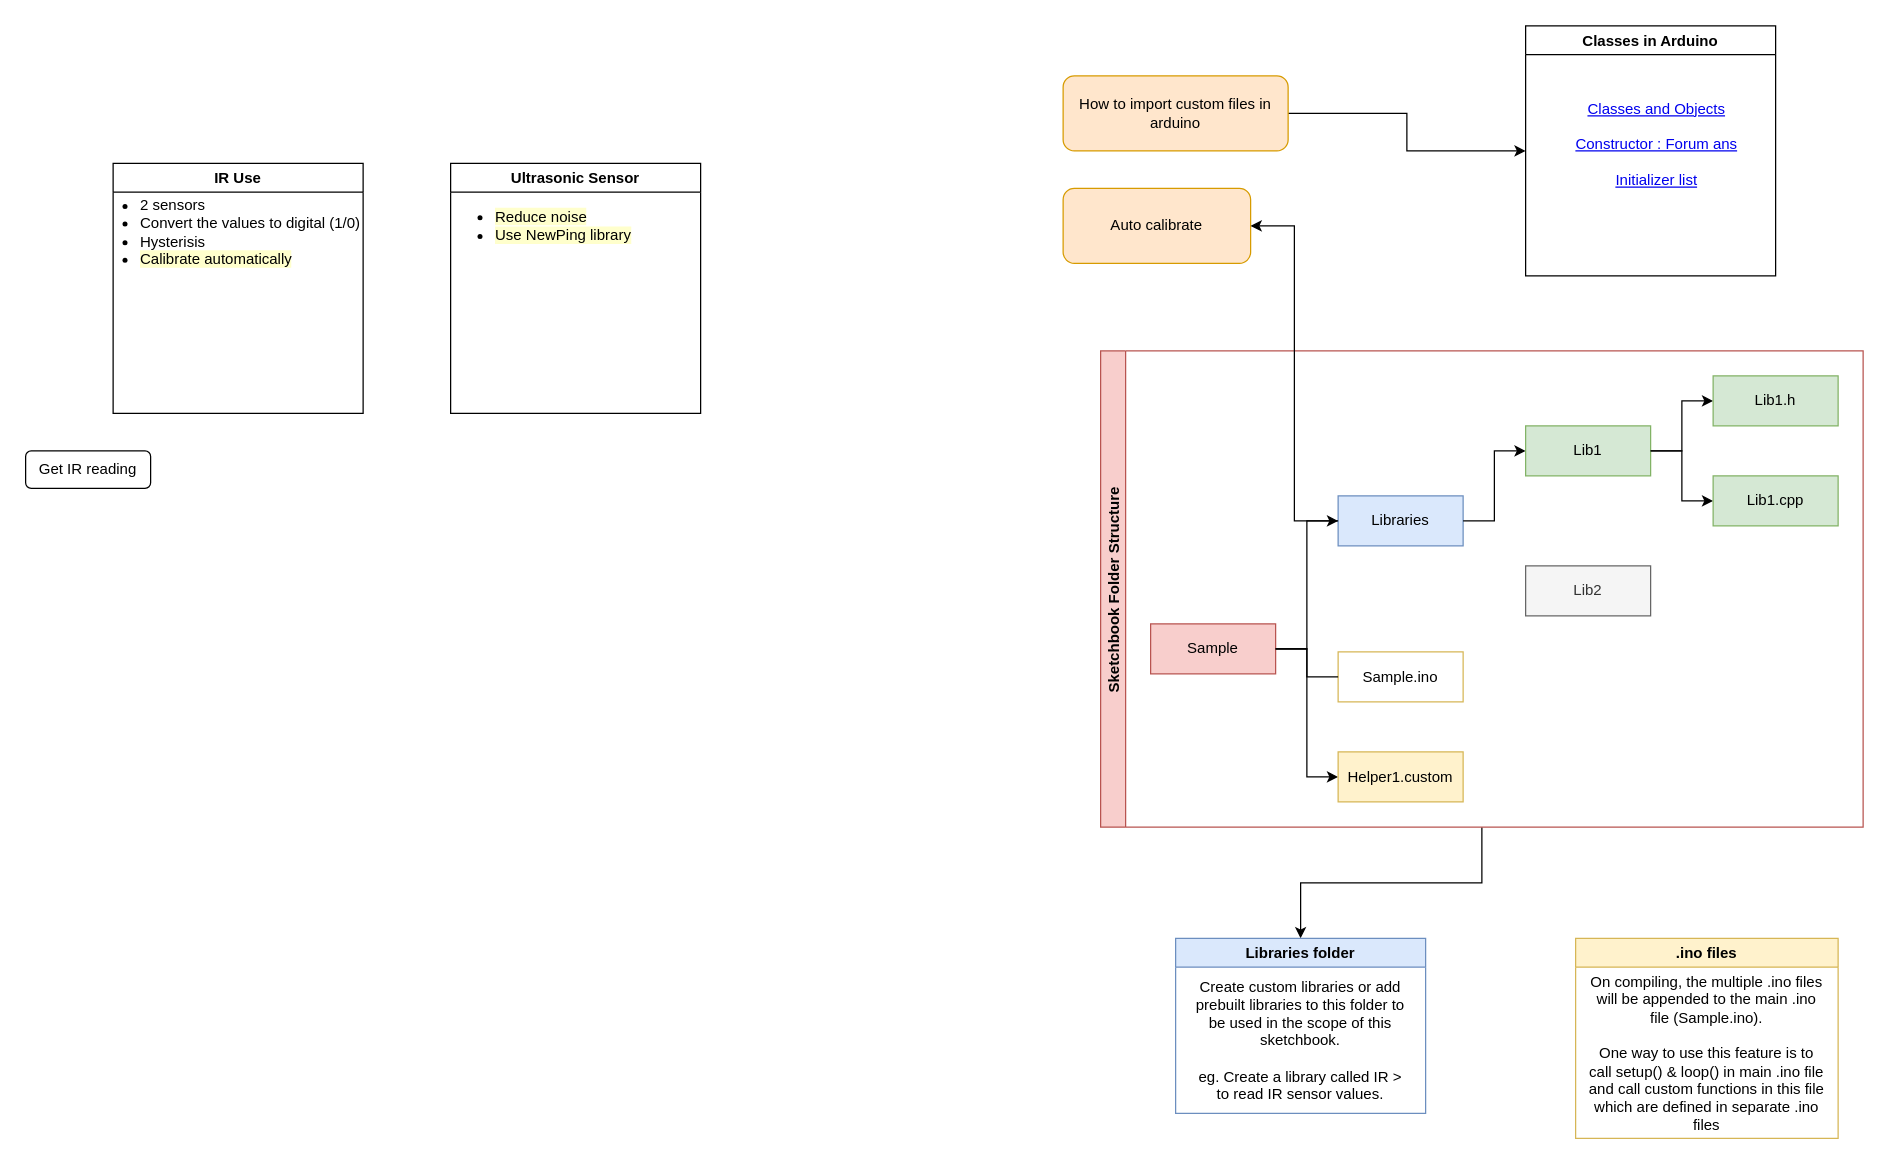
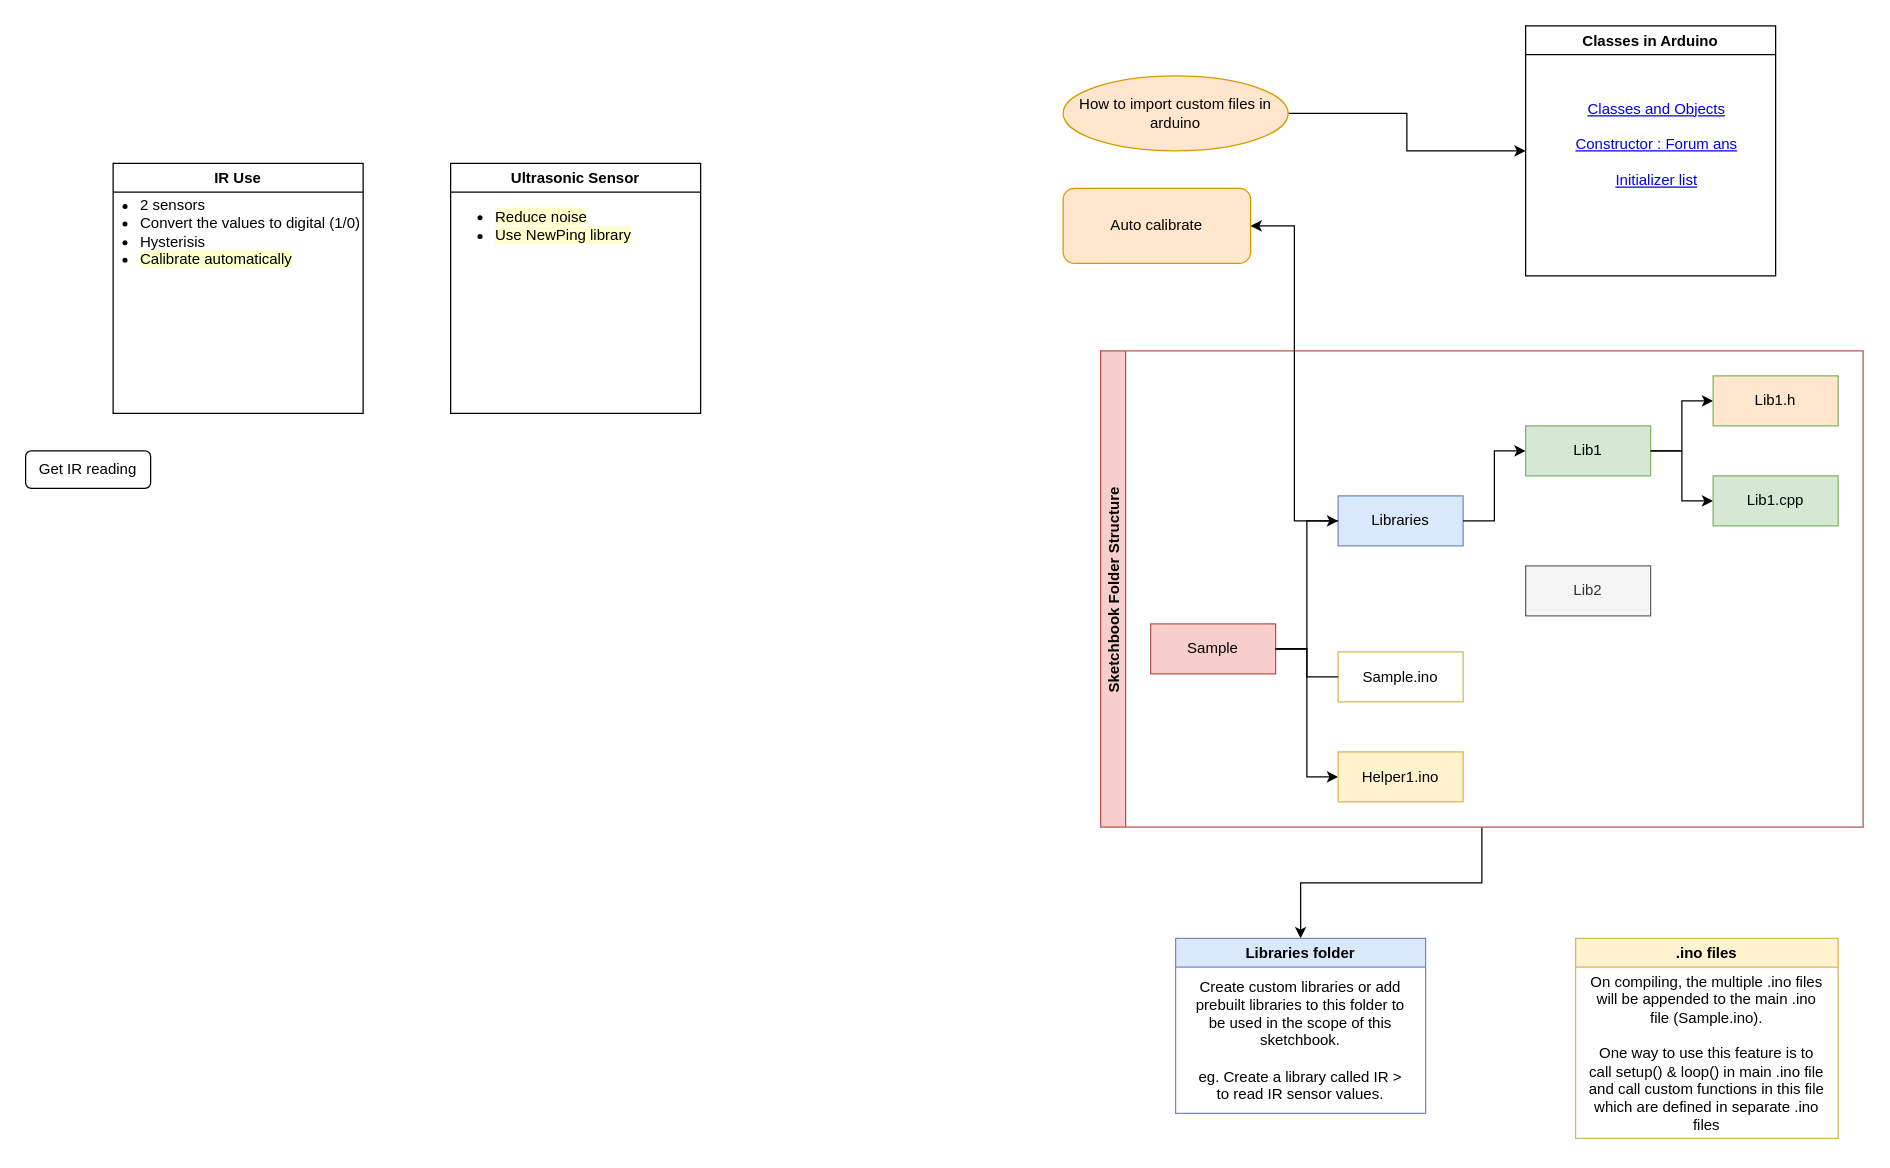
  <mxCell id="0" />
  <mxCell id="1" parent="0" />
  <mxCell id="2" value="IR Use" style="swimlane;" parent="1" vertex="1"><mxGeometry x="90" y="130" width="200" height="200" as="geometry"><mxRectangle x="150" y="140" width="100" height="30" as="alternateBounds" /></mxGeometry></mxCell>
  <mxCell id="3" value="&lt;ul&gt;&lt;li&gt;2 sensors&lt;/li&gt;&lt;li&gt;Convert the values to digital (1/0)&lt;/li&gt;&lt;li&gt;Hysterisis&lt;/li&gt;&lt;li&gt;&lt;span style=&quot;background-color: rgb(255, 255, 204);&quot;&gt;Calibrate automatically&lt;/span&gt;&lt;/li&gt;&lt;/ul&gt;" style="text;html=1;strokeColor=none;fillColor=none;align=left;verticalAlign=middle;whiteSpace=wrap;rounded=0;" parent="2" vertex="1"><mxGeometry x="-20" y="30" width="220" height="50" as="geometry" /></mxCell>
  <mxCell id="4" value="Ultrasonic Sensor" style="swimlane;" parent="1" vertex="1"><mxGeometry x="360" y="130" width="200" height="200" as="geometry"><mxRectangle x="150" y="140" width="100" height="30" as="alternateBounds" /></mxGeometry></mxCell>
  <mxCell id="5" value="&lt;ul&gt;&lt;li&gt;&lt;span style=&quot;background-color: rgb(255, 255, 204);&quot;&gt;Reduce noise&lt;/span&gt;&lt;/li&gt;&lt;li&gt;&lt;span style=&quot;background-color: rgb(255, 255, 204);&quot;&gt;Use NewPing library&lt;/span&gt;&lt;/li&gt;&lt;/ul&gt;" style="text;html=1;strokeColor=none;fillColor=none;align=left;verticalAlign=middle;whiteSpace=wrap;rounded=0;" parent="4" vertex="1"><mxGeometry x="-6" y="25" width="220" height="50" as="geometry" /></mxCell>
  <mxCell id="6" style="edgeStyle=orthogonalEdgeStyle;rounded=0;orthogonalLoop=1;jettySize=auto;html=1;entryX=0;entryY=0.5;entryDx=0;entryDy=0;" parent="1" source="7" target="10" edge="1"><mxGeometry relative="1" as="geometry" /></mxCell>
- <mxCell id="7" value="How to import custom files in arduino" style="rounded=1;whiteSpace=wrap;html=1;fillColor=#ffe6cc;strokeColor=#d79b00;" parent="1" vertex="1"><mxGeometry x="850" y="60" width="180" height="60" as="geometry" /></mxCell>
+ <mxCell id="7" value="How to import custom files in arduino" style="ellipse;whiteSpace=wrap;html=1;fillColor=#ffe6cc;strokeColor=#d79b00;" parent="1" vertex="1"><mxGeometry x="850" y="60" width="180" height="60" as="geometry" /></mxCell>
  <mxCell id="8" value="Auto calibrate" style="rounded=1;whiteSpace=wrap;html=1;fillColor=#ffe6cc;strokeColor=#d79b00;" parent="1" vertex="1"><mxGeometry x="850" y="150" width="150" height="60" as="geometry" /></mxCell>
  <mxCell id="9" value="Get IR reading" style="rounded=1;whiteSpace=wrap;html=1;labelBackgroundColor=none;" parent="1" vertex="1"><mxGeometry x="20" y="360" width="100" height="30" as="geometry" /></mxCell>
  <mxCell id="10" value="Classes in Arduino" style="swimlane;labelBackgroundColor=none;" parent="1" vertex="1"><mxGeometry x="1220" y="20" width="200" height="200" as="geometry" /></mxCell>
  <mxCell id="11" value="&lt;a href=&quot;https://www.circuitbasics.com/programming-with-classes-and-objects-on-the-arduino/&quot;&gt;Classes and Objects&lt;/a&gt;&lt;br&gt;&lt;br&gt;&lt;a href=&quot;https://forum.arduino.cc/t/class-and-constructor/653134/6&quot;&gt;Constructor : Forum ans&lt;/a&gt;&lt;br&gt;&lt;br&gt;&lt;a href=&quot;https://www.geeksforgeeks.org/when-do-we-use-initializer-list-in-c/&quot;&gt;Initializer list&lt;/a&gt;" style="text;html=1;strokeColor=none;fillColor=none;align=center;verticalAlign=middle;whiteSpace=wrap;rounded=0;labelBackgroundColor=none;" parent="10" vertex="1"><mxGeometry x="30" y="50" width="150" height="90" as="geometry" /></mxCell>
  <mxCell id="12" style="edgeStyle=orthogonalEdgeStyle;rounded=0;orthogonalLoop=1;jettySize=auto;html=1;entryX=0.5;entryY=0;entryDx=0;entryDy=0;" parent="1" source="13" target="31" edge="1"><mxGeometry relative="1" as="geometry" /></mxCell>
  <mxCell id="13" value="Sketchbook Folder Structure" style="swimlane;startSize=20;horizontal=0;childLayout=treeLayout;horizontalTree=1;resizable=0;containerType=tree;fillColor=#f8cecc;strokeColor=#b85450;" parent="1" vertex="1"><mxGeometry x="880" y="280" width="610" height="381" as="geometry" /></mxCell>
  <mxCell id="14" value="Sample" style="whiteSpace=wrap;html=1;fillColor=#f8cecc;strokeColor=#b85450;" parent="13" vertex="1"><mxGeometry x="40" y="218.4" width="100" height="40" as="geometry" /></mxCell>
  <mxCell id="15" value="Libraries" style="whiteSpace=wrap;html=1;fillColor=#dae8fc;strokeColor=#6c8ebf;" parent="13" vertex="1"><mxGeometry x="190" y="116" width="100" height="40" as="geometry" /></mxCell>
  <mxCell id="16" value="" style="edgeStyle=elbowEdgeStyle;elbow=horizontal;html=1;rounded=0;" parent="13" source="14" target="15" edge="1"><mxGeometry relative="1" as="geometry" /></mxCell>
  <mxCell id="17" value="Sample.ino" style="whiteSpace=wrap;html=1;fillColor=#ffffff;strokeColor=#d6b656;" parent="13" vertex="1"><mxGeometry x="190" y="240.8" width="100" height="40" as="geometry" /></mxCell>
  <mxCell id="18" value="" style="edgeStyle=elbowEdgeStyle;elbow=horizontal;html=1;rounded=0;endArrow=none;" parent="13" source="14" target="17" edge="1"><mxGeometry relative="1" as="geometry" /></mxCell>
  <mxCell id="19" value="" style="edgeStyle=elbowEdgeStyle;elbow=horizontal;html=1;rounded=0;" parent="13" source="14" target="20" edge="1"><mxGeometry relative="1" as="geometry"><mxPoint x="730" y="194.0" as="sourcePoint" /></mxGeometry></mxCell>
- <mxCell id="20" value="Helper1.custom" style="whiteSpace=wrap;html=1;fillColor=#fff2cc;strokeColor=#d6b656;" parent="13" vertex="1"><mxGeometry x="190" y="320.8" width="100" height="40" as="geometry" /></mxCell>
+ <mxCell id="20" value="Helper1.ino" style="whiteSpace=wrap;html=1;fillColor=#fff2cc;strokeColor=#d6b656;" parent="13" vertex="1"><mxGeometry x="190" y="320.8" width="100" height="40" as="geometry" /></mxCell>
  <mxCell id="21" value="" style="edgeStyle=elbowEdgeStyle;elbow=horizontal;html=1;rounded=0;" parent="13" source="15" target="22" edge="1"><mxGeometry relative="1" as="geometry"><mxPoint x="730" y="274" as="sourcePoint" /></mxGeometry></mxCell>
  <mxCell id="22" value="Lib1" style="whiteSpace=wrap;html=1;fillColor=#d5e8d4;strokeColor=#82b366;" parent="13" vertex="1"><mxGeometry x="340" y="60" width="100" height="40" as="geometry" /></mxCell>
  <mxCell id="23" value="" style="edgeStyle=elbowEdgeStyle;elbow=horizontal;html=1;rounded=0;" parent="13" source="15" target="8" edge="1"><mxGeometry relative="1" as="geometry"><mxPoint x="880" y="194.0" as="sourcePoint" /></mxGeometry></mxCell>
  <mxCell id="24" value="Lib2" style="whiteSpace=wrap;html=1;fillColor=#f5f5f5;strokeColor=#666666;fontColor=#333333;" parent="13" vertex="1"><mxGeometry x="340" y="172" width="100" height="40" as="geometry" /></mxCell>
  <mxCell id="25" value="" style="edgeStyle=elbowEdgeStyle;elbow=horizontal;html=1;rounded=0;" parent="13" source="22" target="26" edge="1"><mxGeometry relative="1" as="geometry"><mxPoint x="880" y="314" as="sourcePoint" /></mxGeometry></mxCell>
- <mxCell id="26" value="Lib1.h" style="whiteSpace=wrap;html=1;fillColor=#d5e8d4;strokeColor=#82b366;" parent="13" vertex="1"><mxGeometry x="490" y="20" width="100" height="40" as="geometry" /></mxCell>
+ <mxCell id="26" value="Lib1.h" style="whiteSpace=wrap;html=1;fillColor=#ffe6cc;strokeColor=#82b366;" parent="13" vertex="1"><mxGeometry x="490" y="20" width="100" height="40" as="geometry" /></mxCell>
  <mxCell id="27" value="" style="edgeStyle=elbowEdgeStyle;elbow=horizontal;html=1;rounded=0;" parent="13" source="22" target="28" edge="1"><mxGeometry relative="1" as="geometry"><mxPoint x="1030" y="274" as="sourcePoint" /></mxGeometry></mxCell>
  <mxCell id="28" value="Lib1.cpp" style="whiteSpace=wrap;html=1;fillColor=#d5e8d4;strokeColor=#82b366;" parent="13" vertex="1"><mxGeometry x="490" y="100" width="100" height="40" as="geometry" /></mxCell>
  <mxCell id="29" value=".ino files" style="swimlane;fillColor=#fff2cc;strokeColor=#d6b656;" parent="1" vertex="1"><mxGeometry x="1260" y="750" width="210" height="160" as="geometry" /></mxCell>
  <mxCell id="30" value="On compiling, the multiple .ino files will be appended to the main .ino file (Sample.ino).&lt;br&gt;&lt;br&gt;One way to use this feature is to call setup() &amp;amp; loop() in main .ino file and call custom functions in this file which are defined in separate .ino files" style="text;html=1;strokeColor=none;fillColor=none;align=center;verticalAlign=middle;whiteSpace=wrap;rounded=0;" parent="29" vertex="1"><mxGeometry x="8" y="22" width="194" height="140" as="geometry" /></mxCell>
  <mxCell id="31" value="Libraries folder" style="swimlane;fillColor=#dae8fc;strokeColor=#6c8ebf;" parent="1" vertex="1"><mxGeometry x="940" y="750" width="200" height="140" as="geometry" /></mxCell>
  <mxCell id="32" value="Create custom libraries or add prebuilt libraries to this folder to be used in the scope of this sketchbook.&lt;br&gt;&lt;br&gt;eg. Create a library called IR &amp;gt; to read IR sensor values." style="text;html=1;strokeColor=none;fillColor=none;align=center;verticalAlign=middle;whiteSpace=wrap;rounded=0;" parent="31" vertex="1"><mxGeometry x="15" y="52" width="170" height="60" as="geometry" /></mxCell>
